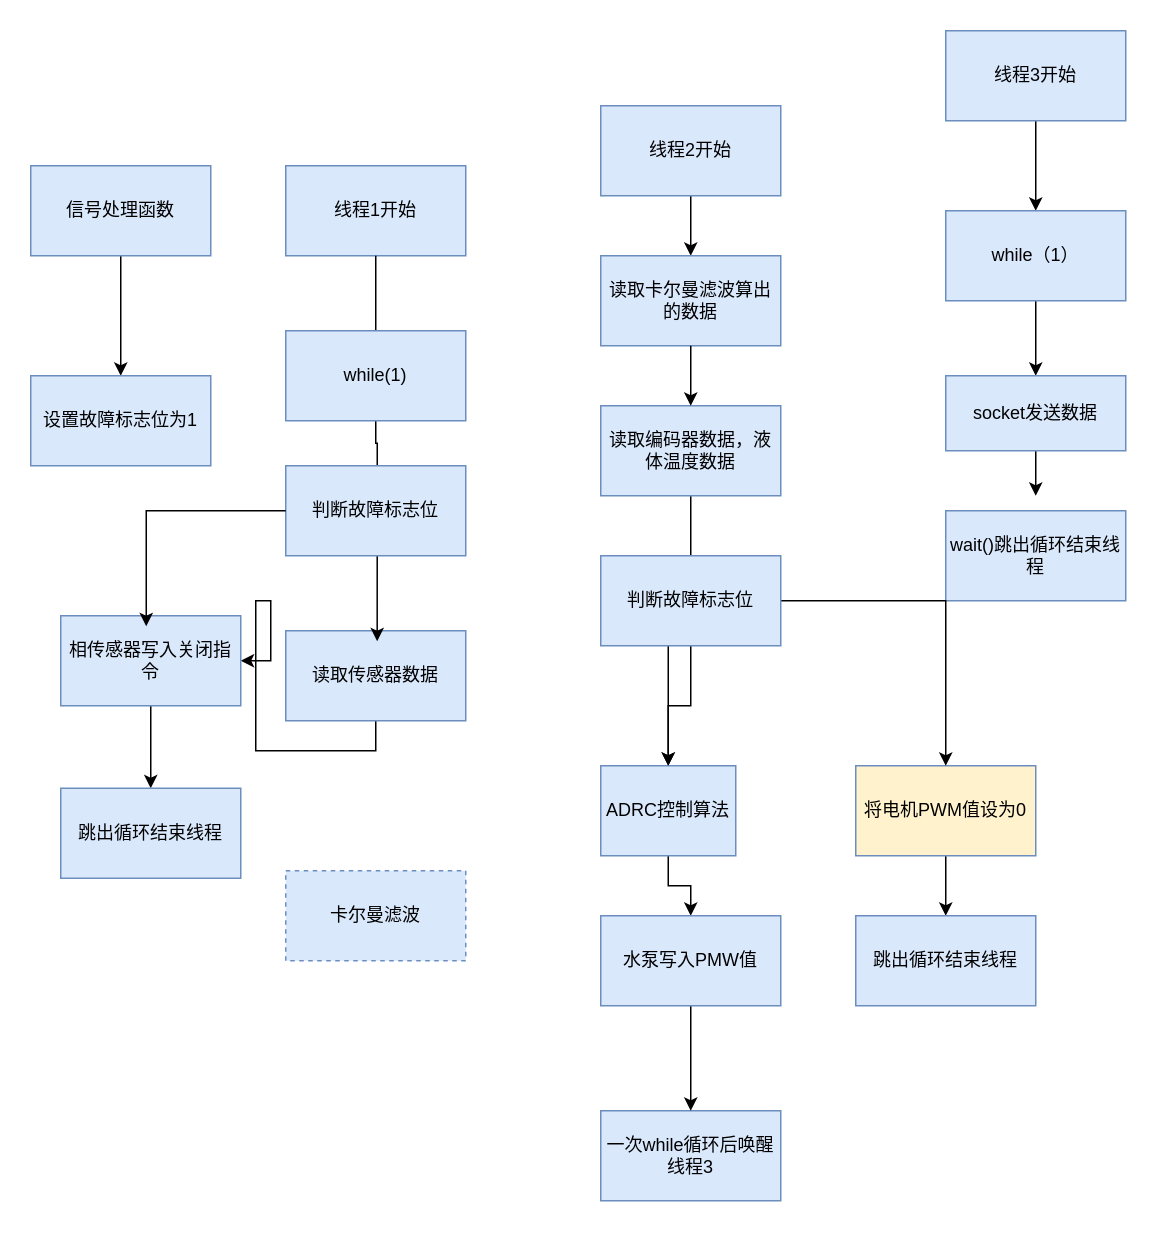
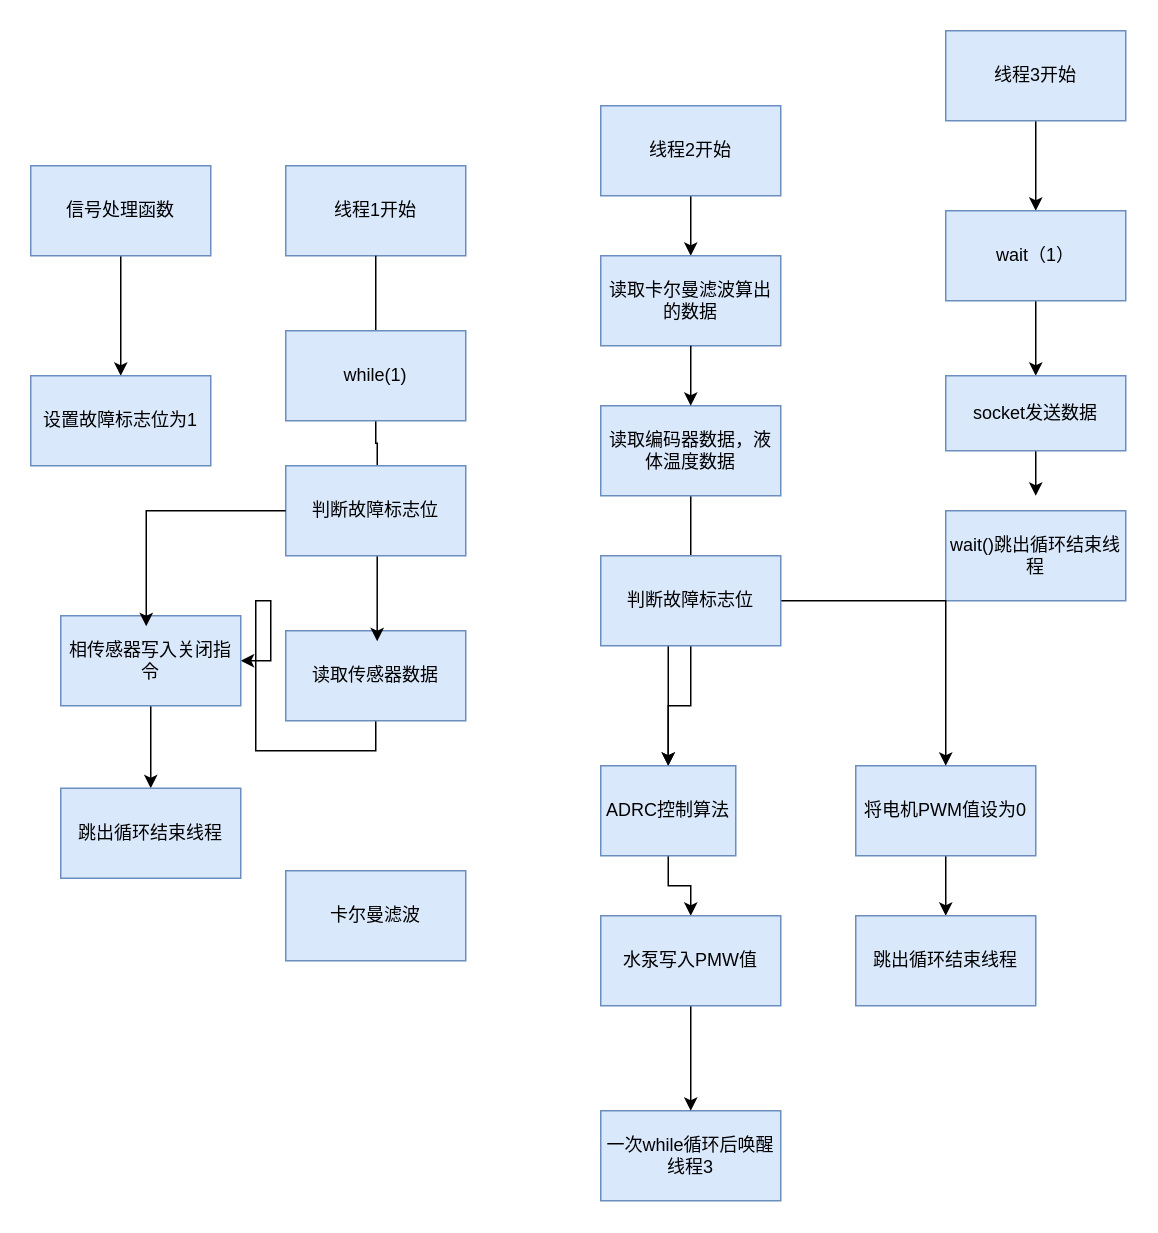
  <mxCell id="0" />
  <mxCell id="1" parent="0" />
  <mxCell id="2" value="线程1开始" style="rounded=0;whiteSpace=wrap;html=1;fillColor=#dae8fc;strokeColor=#6c8ebf;" vertex="1" parent="1"><mxGeometry x="190" y="110" width="120" height="60" as="geometry" /></mxCell>
  <mxCell id="3" style="edgeStyle=orthogonalEdgeStyle;rounded=0;orthogonalLoop=1;jettySize=auto;html=1;exitX=0.5;exitY=1;exitDx=0;exitDy=0;" edge="1" parent="1" source="4" target="8"><mxGeometry relative="1" as="geometry" /></mxCell>
  <mxCell id="4" value="线程2开始" style="rounded=0;whiteSpace=wrap;html=1;fillColor=#dae8fc;strokeColor=#6c8ebf;" vertex="1" parent="1"><mxGeometry x="400" y="70" width="120" height="60" as="geometry" /></mxCell>
  <mxCell id="5" style="edgeStyle=orthogonalEdgeStyle;rounded=0;orthogonalLoop=1;jettySize=auto;html=1;exitX=0.5;exitY=1;exitDx=0;exitDy=0;" edge="1" parent="1" source="6" target="28"><mxGeometry relative="1" as="geometry" /></mxCell>
  <mxCell id="6" value="读取传感器数据" style="rounded=0;whiteSpace=wrap;html=1;fillColor=#dae8fc;strokeColor=#6c8ebf;" vertex="1" parent="1"><mxGeometry x="190" y="420" width="120" height="60" as="geometry" /></mxCell>
- <mxCell id="7" value="卡尔曼滤波" style="rounded=0;whiteSpace=wrap;html=1;fillColor=#dae8fc;strokeColor=#6c8ebf;dashed=1;" vertex="1" parent="1"><mxGeometry x="190" y="580" width="120" height="60" as="geometry" /></mxCell>
+ <mxCell id="7" value="卡尔曼滤波" style="rounded=0;whiteSpace=wrap;html=1;fillColor=#dae8fc;strokeColor=#6c8ebf;" vertex="1" parent="1"><mxGeometry x="190" y="580" width="120" height="60" as="geometry" /></mxCell>
  <mxCell id="8" value="读取卡尔曼滤波算出的数据" style="rounded=0;whiteSpace=wrap;html=1;fillColor=#dae8fc;strokeColor=#6c8ebf;" vertex="1" parent="1"><mxGeometry x="400" y="170" width="120" height="60" as="geometry" /></mxCell>
  <mxCell id="9" style="edgeStyle=orthogonalEdgeStyle;rounded=0;orthogonalLoop=1;jettySize=auto;html=1;exitX=0.5;exitY=1;exitDx=0;exitDy=0;entryX=0.5;entryY=0;entryDx=0;entryDy=0;" edge="1" parent="1" source="10" target="12"><mxGeometry relative="1" as="geometry" /></mxCell>
  <mxCell id="10" value="读取编码器数据，液体温度数据" style="rounded=0;whiteSpace=wrap;html=1;fillColor=#dae8fc;strokeColor=#6c8ebf;" vertex="1" parent="1"><mxGeometry x="400" y="270" width="120" height="60" as="geometry" /></mxCell>
  <mxCell id="11" value="" style="edgeStyle=orthogonalEdgeStyle;rounded=0;orthogonalLoop=1;jettySize=auto;html=1;" edge="1" parent="1" source="12" target="34"><mxGeometry relative="1" as="geometry" /></mxCell>
  <mxCell id="12" value="ADRC控制算法" style="rounded=0;whiteSpace=wrap;html=1;fillColor=#dae8fc;strokeColor=#6c8ebf;" vertex="1" parent="1"><mxGeometry x="400" y="510" width="90" height="60" as="geometry" /></mxCell>
  <mxCell id="13" style="edgeStyle=orthogonalEdgeStyle;rounded=0;orthogonalLoop=1;jettySize=auto;html=1;exitX=0.5;exitY=1;exitDx=0;exitDy=0;entryX=0.508;entryY=0.117;entryDx=0;entryDy=0;entryPerimeter=0;" edge="1" parent="1" source="2" target="6"><mxGeometry relative="1" as="geometry" /></mxCell>
  <mxCell id="14" value="while(1)" style="rounded=0;whiteSpace=wrap;html=1;fillColor=#dae8fc;strokeColor=#6c8ebf;" vertex="1" parent="1"><mxGeometry x="190" y="220" width="120" height="60" as="geometry" /></mxCell>
  <mxCell id="15" style="edgeStyle=orthogonalEdgeStyle;rounded=0;orthogonalLoop=1;jettySize=auto;html=1;exitX=0.5;exitY=1;exitDx=0;exitDy=0;entryX=0.5;entryY=0;entryDx=0;entryDy=0;" edge="1" parent="1" source="16" target="18"><mxGeometry relative="1" as="geometry" /></mxCell>
  <mxCell id="16" value="线程3开始" style="rounded=0;whiteSpace=wrap;html=1;fillColor=#dae8fc;strokeColor=#6c8ebf;" vertex="1" parent="1"><mxGeometry x="630" y="20" width="120" height="60" as="geometry" /></mxCell>
  <mxCell id="17" style="edgeStyle=orthogonalEdgeStyle;rounded=0;orthogonalLoop=1;jettySize=auto;html=1;exitX=0.5;exitY=1;exitDx=0;exitDy=0;entryX=0.5;entryY=0;entryDx=0;entryDy=0;" edge="1" parent="1" source="18" target="21"><mxGeometry relative="1" as="geometry" /></mxCell>
- <mxCell id="18" value="while（1）" style="rounded=0;whiteSpace=wrap;html=1;fillColor=#dae8fc;strokeColor=#6c8ebf;" vertex="1" parent="1"><mxGeometry x="630" y="140" width="120" height="60" as="geometry" /></mxCell>
+ <mxCell id="18" value="wait（1）" style="rounded=0;whiteSpace=wrap;html=1;fillColor=#dae8fc;strokeColor=#6c8ebf;" vertex="1" parent="1"><mxGeometry x="630" y="140" width="120" height="60" as="geometry" /></mxCell>
  <mxCell id="19" value="一次while循环后唤醒线程3" style="rounded=0;whiteSpace=wrap;html=1;fillColor=#dae8fc;strokeColor=#6c8ebf;" vertex="1" parent="1"><mxGeometry x="400" y="740" width="120" height="60" as="geometry" /></mxCell>
  <mxCell id="20" style="edgeStyle=orthogonalEdgeStyle;rounded=0;orthogonalLoop=1;jettySize=auto;html=1;exitX=0.5;exitY=1;exitDx=0;exitDy=0;" edge="1" parent="1" source="21"><mxGeometry relative="1" as="geometry"><mxPoint x="690" y="330" as="targetPoint" /></mxGeometry></mxCell>
  <mxCell id="21" value="socket发送数据" style="rounded=0;whiteSpace=wrap;html=1;fillColor=#dae8fc;strokeColor=#6c8ebf;" vertex="1" parent="1"><mxGeometry x="630" y="250" width="120" height="50" as="geometry" /></mxCell>
  <mxCell id="22" value="wait()跳出循环结束线程" style="rounded=0;whiteSpace=wrap;html=1;fillColor=#dae8fc;strokeColor=#6c8ebf;" vertex="1" parent="1"><mxGeometry x="630" y="340" width="120" height="60" as="geometry" /></mxCell>
  <mxCell id="23" style="edgeStyle=orthogonalEdgeStyle;rounded=0;orthogonalLoop=1;jettySize=auto;html=1;exitX=0.5;exitY=1;exitDx=0;exitDy=0;" edge="1" parent="1" source="24" target="25"><mxGeometry relative="1" as="geometry" /></mxCell>
  <mxCell id="24" value="信号处理函数" style="rounded=0;whiteSpace=wrap;html=1;fillColor=#dae8fc;strokeColor=#6c8ebf;" vertex="1" parent="1"><mxGeometry x="20" y="110" width="120" height="60" as="geometry" /></mxCell>
  <mxCell id="25" value="设置故障标志位为1" style="rounded=0;whiteSpace=wrap;html=1;fillColor=#dae8fc;strokeColor=#6c8ebf;" vertex="1" parent="1"><mxGeometry x="20" y="250" width="120" height="60" as="geometry" /></mxCell>
  <mxCell id="26" value="判断故障标志位" style="rounded=0;whiteSpace=wrap;html=1;fillColor=#dae8fc;strokeColor=#6c8ebf;" vertex="1" parent="1"><mxGeometry x="190" y="310" width="120" height="60" as="geometry" /></mxCell>
  <mxCell id="27" style="edgeStyle=orthogonalEdgeStyle;rounded=0;orthogonalLoop=1;jettySize=auto;html=1;exitX=0.5;exitY=1;exitDx=0;exitDy=0;entryX=0.5;entryY=0;entryDx=0;entryDy=0;" edge="1" parent="1" source="28" target="35"><mxGeometry relative="1" as="geometry" /></mxCell>
  <mxCell id="28" value="相传感器写入关闭指令" style="rounded=0;whiteSpace=wrap;html=1;fillColor=#dae8fc;strokeColor=#6c8ebf;" vertex="1" parent="1"><mxGeometry x="40" y="410" width="120" height="60" as="geometry" /></mxCell>
  <mxCell id="29" style="edgeStyle=orthogonalEdgeStyle;rounded=0;orthogonalLoop=1;jettySize=auto;html=1;exitX=0;exitY=0.5;exitDx=0;exitDy=0;entryX=0.475;entryY=0.117;entryDx=0;entryDy=0;entryPerimeter=0;" edge="1" parent="1" source="26" target="28"><mxGeometry relative="1" as="geometry" /></mxCell>
  <mxCell id="30" style="edgeStyle=orthogonalEdgeStyle;rounded=0;orthogonalLoop=1;jettySize=auto;html=1;exitX=0.5;exitY=1;exitDx=0;exitDy=0;entryX=0.5;entryY=0;entryDx=0;entryDy=0;" edge="1" parent="1" source="31" target="36"><mxGeometry relative="1" as="geometry" /></mxCell>
- <mxCell id="31" value="将电机PWM值设为0" style="rounded=0;whiteSpace=wrap;html=1;fillColor=#fff2cc;strokeColor=#6c8ebf;" vertex="1" parent="1"><mxGeometry x="570" y="510" width="120" height="60" as="geometry" /></mxCell>
+ <mxCell id="31" value="将电机PWM值设为0" style="rounded=0;whiteSpace=wrap;html=1;fillColor=#dae8fc;strokeColor=#6c8ebf;" vertex="1" parent="1"><mxGeometry x="570" y="510" width="120" height="60" as="geometry" /></mxCell>
  <mxCell id="32" value="" style="edgeStyle=orthogonalEdgeStyle;rounded=0;orthogonalLoop=1;jettySize=auto;html=1;exitX=0.5;exitY=1;exitDx=0;exitDy=0;entryX=0.5;entryY=0;entryDx=0;entryDy=0;" edge="1" parent="1" source="8"><mxGeometry relative="1" as="geometry"><mxPoint x="460" y="230" as="sourcePoint" /><mxPoint x="460" y="270" as="targetPoint" /></mxGeometry></mxCell>
  <mxCell id="33" style="edgeStyle=orthogonalEdgeStyle;rounded=0;orthogonalLoop=1;jettySize=auto;html=1;exitX=0.5;exitY=1;exitDx=0;exitDy=0;entryX=0.5;entryY=0;entryDx=0;entryDy=0;" edge="1" parent="1" source="34" target="19"><mxGeometry relative="1" as="geometry" /></mxCell>
  <mxCell id="34" value="水泵写入PMW值" style="rounded=0;whiteSpace=wrap;html=1;fillColor=#dae8fc;strokeColor=#6c8ebf;" vertex="1" parent="1"><mxGeometry x="400" y="610" width="120" height="60" as="geometry" /></mxCell>
  <mxCell id="35" value="跳出循环结束线程" style="rounded=0;whiteSpace=wrap;html=1;fillColor=#dae8fc;strokeColor=#6c8ebf;" vertex="1" parent="1"><mxGeometry x="40" y="525" width="120" height="60" as="geometry" /></mxCell>
  <mxCell id="36" value="跳出循环结束线程" style="rounded=0;whiteSpace=wrap;html=1;fillColor=#dae8fc;strokeColor=#6c8ebf;" vertex="1" parent="1"><mxGeometry x="570" y="610" width="120" height="60" as="geometry" /></mxCell>
  <mxCell id="37" value="" style="edgeStyle=orthogonalEdgeStyle;rounded=0;orthogonalLoop=1;jettySize=auto;html=1;" edge="1" parent="1" source="39" target="12"><mxGeometry relative="1" as="geometry" /></mxCell>
  <mxCell id="38" style="edgeStyle=orthogonalEdgeStyle;rounded=0;orthogonalLoop=1;jettySize=auto;html=1;exitX=1;exitY=0.5;exitDx=0;exitDy=0;entryX=0.5;entryY=0;entryDx=0;entryDy=0;" edge="1" parent="1" source="39" target="31"><mxGeometry relative="1" as="geometry" /></mxCell>
  <mxCell id="39" value="判断故障标志位" style="rounded=0;whiteSpace=wrap;html=1;fillColor=#dae8fc;strokeColor=#6c8ebf;" vertex="1" parent="1"><mxGeometry x="400" y="370" width="120" height="60" as="geometry" /></mxCell>
